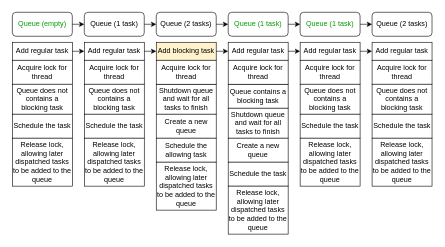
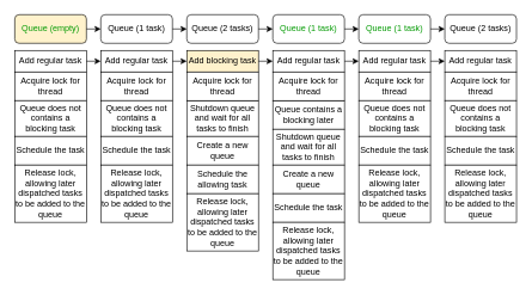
  <mxCell id="0" />
  <mxCell id="1" parent="0" />
- <mxCell id="2" value="&lt;font color=&quot;#009900&quot;&gt;Queue (empty)&lt;/font&gt;" style="rounded=1;whiteSpace=wrap;html=1;" vertex="1" parent="1"><mxGeometry x="20" y="20" width="100" height="40" as="geometry" /></mxCell>
+ <mxCell id="2" value="&lt;font color=&quot;#009900&quot;&gt;Queue (empty)&lt;/font&gt;" style="rounded=1;whiteSpace=wrap;html=1;fillColor=#fff2cc;" vertex="1" parent="1"><mxGeometry x="20" y="20" width="100" height="40" as="geometry" /></mxCell>
  <mxCell id="3" value="Add regular task" style="rounded=0;whiteSpace=wrap;html=1;" vertex="1" parent="1"><mxGeometry x="20" y="70" width="100" height="30" as="geometry" /></mxCell>
  <mxCell id="4" value="Queue (1 task)" style="rounded=1;whiteSpace=wrap;html=1;" vertex="1" parent="1"><mxGeometry x="140" y="20" width="100" height="40" as="geometry" /></mxCell>
  <mxCell id="5" value="Add regular task" style="rounded=0;whiteSpace=wrap;html=1;" vertex="1" parent="1"><mxGeometry x="140" y="70" width="100" height="30" as="geometry" /></mxCell>
  <mxCell id="6" value="Queue (2 tasks)" style="rounded=1;whiteSpace=wrap;html=1;" vertex="1" parent="1"><mxGeometry x="260" y="20" width="100" height="40" as="geometry" /></mxCell>
  <mxCell id="7" value="Add blocking task" style="rounded=0;whiteSpace=wrap;html=1;fillColor=#fff2cc;" vertex="1" parent="1"><mxGeometry x="260" y="70" width="100" height="30" as="geometry" /></mxCell>
  <mxCell id="8" value="" style="endArrow=classic;html=1;rounded=0;exitX=1;exitY=0.5;exitDx=0;exitDy=0;entryX=0;entryY=0.5;entryDx=0;entryDy=0;" edge="1" parent="1" source="2" target="4"><mxGeometry width="50" height="50" relative="1" as="geometry"><mxPoint x="240" y="130" as="sourcePoint" /><mxPoint x="290" y="80" as="targetPoint" /></mxGeometry></mxCell>
  <mxCell id="9" value="" style="endArrow=classic;html=1;rounded=0;entryX=0;entryY=0.5;entryDx=0;entryDy=0;exitX=1;exitY=0.5;exitDx=0;exitDy=0;" edge="1" parent="1" source="3" target="5"><mxGeometry width="50" height="50" relative="1" as="geometry"><mxPoint x="120" y="100" as="sourcePoint" /><mxPoint x="180" y="100" as="targetPoint" /></mxGeometry></mxCell>
  <mxCell id="10" value="" style="endArrow=classic;html=1;rounded=0;exitX=1;exitY=0.5;exitDx=0;exitDy=0;entryX=0;entryY=0.5;entryDx=0;entryDy=0;" edge="1" parent="1" source="4" target="6"><mxGeometry width="50" height="50" relative="1" as="geometry"><mxPoint x="160" y="70" as="sourcePoint" /><mxPoint x="200" y="70" as="targetPoint" /></mxGeometry></mxCell>
  <mxCell id="11" value="" style="endArrow=classic;html=1;rounded=0;exitX=1;exitY=0.5;exitDx=0;exitDy=0;entryX=0;entryY=0.5;entryDx=0;entryDy=0;" edge="1" parent="1" source="5" target="7"><mxGeometry width="50" height="50" relative="1" as="geometry"><mxPoint x="170" y="70" as="sourcePoint" /><mxPoint x="210" y="70" as="targetPoint" /></mxGeometry></mxCell>
  <mxCell id="12" value="Shutdown queue and wait for all tasks to finish" style="rounded=0;whiteSpace=wrap;html=1;" vertex="1" parent="1"><mxGeometry x="260" y="140" width="100" height="50" as="geometry" /></mxCell>
  <mxCell id="13" value="Create a new queue" style="rounded=0;whiteSpace=wrap;html=1;" vertex="1" parent="1"><mxGeometry x="260" y="190" width="100" height="40" as="geometry" /></mxCell>
  <mxCell id="14" value="Schedule the allowing task" style="rounded=0;whiteSpace=wrap;html=1;" vertex="1" parent="1"><mxGeometry x="260" y="230" width="100" height="40" as="geometry" /></mxCell>
  <mxCell id="15" value="&lt;font color=&quot;#009900&quot;&gt;Queue (1 task)&lt;/font&gt;" style="rounded=1;whiteSpace=wrap;html=1;" vertex="1" parent="1"><mxGeometry x="380" y="20" width="100" height="40" as="geometry" /></mxCell>
  <mxCell id="16" value="Acquire lock for thread" style="rounded=0;whiteSpace=wrap;html=1;" vertex="1" parent="1"><mxGeometry x="260" y="100" width="100" height="40" as="geometry" /></mxCell>
  <mxCell id="17" value="Release lock, allowing later dispatched tasks to be added to the queue" style="rounded=0;whiteSpace=wrap;html=1;" vertex="1" parent="1"><mxGeometry x="260" y="270" width="100" height="80" as="geometry" /></mxCell>
  <mxCell id="18" value="Add regular task" style="rounded=0;whiteSpace=wrap;html=1;" vertex="1" parent="1"><mxGeometry x="380" y="70" width="100" height="30" as="geometry" /></mxCell>
- <mxCell id="19" value="Queue contains a blocking task" style="rounded=0;whiteSpace=wrap;html=1;" vertex="1" parent="1"><mxGeometry x="380" y="140" width="100" height="40" as="geometry" /></mxCell>
+ <mxCell id="19" value="Queue contains a blocking later" style="rounded=0;whiteSpace=wrap;html=1;" vertex="1" parent="1"><mxGeometry x="380" y="140" width="100" height="40" as="geometry" /></mxCell>
  <mxCell id="20" value="Acquire lock for thread" style="rounded=0;whiteSpace=wrap;html=1;" vertex="1" parent="1"><mxGeometry x="380" y="100" width="100" height="40" as="geometry" /></mxCell>
  <mxCell id="21" value="Shutdown queue and wait for all tasks to finish" style="rounded=0;whiteSpace=wrap;html=1;" vertex="1" parent="1"><mxGeometry x="380" y="180" width="100" height="50" as="geometry" /></mxCell>
  <mxCell id="22" value="Create a new queue" style="rounded=0;whiteSpace=wrap;html=1;" vertex="1" parent="1"><mxGeometry x="380" y="230" width="100" height="40" as="geometry" /></mxCell>
  <mxCell id="23" value="Schedule the task" style="rounded=0;whiteSpace=wrap;html=1;" vertex="1" parent="1"><mxGeometry x="380" y="270" width="100" height="40" as="geometry" /></mxCell>
  <mxCell id="24" value="Release lock, allowing later dispatched tasks to be added to the queue" style="rounded=0;whiteSpace=wrap;html=1;" vertex="1" parent="1"><mxGeometry x="380" y="310" width="100" height="80" as="geometry" /></mxCell>
  <mxCell id="25" value="&lt;font color=&quot;#009900&quot;&gt;Queue (1 task)&lt;/font&gt;" style="rounded=1;whiteSpace=wrap;html=1;" vertex="1" parent="1"><mxGeometry x="500" y="20" width="100" height="40" as="geometry" /></mxCell>
  <mxCell id="26" value="Add regular task" style="rounded=0;whiteSpace=wrap;html=1;" vertex="1" parent="1"><mxGeometry x="500" y="70" width="100" height="30" as="geometry" /></mxCell>
  <mxCell id="27" value="Queue (2 tasks)" style="rounded=1;whiteSpace=wrap;html=1;" vertex="1" parent="1"><mxGeometry x="620" y="20" width="100" height="40" as="geometry" /></mxCell>
  <mxCell id="28" value="Add regular task" style="rounded=0;whiteSpace=wrap;html=1;" vertex="1" parent="1"><mxGeometry x="620" y="70" width="100" height="30" as="geometry" /></mxCell>
  <mxCell id="29" value="" style="endArrow=classic;html=1;rounded=0;exitX=1;exitY=0.5;exitDx=0;exitDy=0;entryX=0;entryY=0.5;entryDx=0;entryDy=0;" edge="1" parent="1" source="6" target="15"><mxGeometry width="50" height="50" relative="1" as="geometry"><mxPoint x="250" y="50" as="sourcePoint" /><mxPoint x="270" y="50" as="targetPoint" /></mxGeometry></mxCell>
  <mxCell id="30" value="" style="endArrow=classic;html=1;rounded=0;exitX=1;exitY=0.5;exitDx=0;exitDy=0;entryX=0;entryY=0.5;entryDx=0;entryDy=0;" edge="1" parent="1" source="7" target="18"><mxGeometry width="50" height="50" relative="1" as="geometry"><mxPoint x="260" y="60" as="sourcePoint" /><mxPoint x="280" y="60" as="targetPoint" /></mxGeometry></mxCell>
  <mxCell id="31" value="" style="endArrow=classic;html=1;rounded=0;exitX=1;exitY=0.5;exitDx=0;exitDy=0;entryX=0;entryY=0.5;entryDx=0;entryDy=0;" edge="1" parent="1" source="15" target="25"><mxGeometry width="50" height="50" relative="1" as="geometry"><mxPoint x="270" y="70" as="sourcePoint" /><mxPoint x="290" y="70" as="targetPoint" /></mxGeometry></mxCell>
  <mxCell id="32" value="" style="endArrow=classic;html=1;rounded=0;exitX=1;exitY=0.5;exitDx=0;exitDy=0;entryX=0;entryY=0.5;entryDx=0;entryDy=0;" edge="1" parent="1" source="18" target="26"><mxGeometry width="50" height="50" relative="1" as="geometry"><mxPoint x="280" y="80" as="sourcePoint" /><mxPoint x="300" y="80" as="targetPoint" /></mxGeometry></mxCell>
  <mxCell id="33" value="" style="endArrow=classic;html=1;rounded=0;exitX=1;exitY=0.5;exitDx=0;exitDy=0;entryX=0;entryY=0.5;entryDx=0;entryDy=0;" edge="1" parent="1" source="25" target="27"><mxGeometry width="50" height="50" relative="1" as="geometry"><mxPoint x="290" y="90" as="sourcePoint" /><mxPoint x="310" y="90" as="targetPoint" /></mxGeometry></mxCell>
  <mxCell id="34" value="" style="endArrow=classic;html=1;rounded=0;exitX=1;exitY=0.5;exitDx=0;exitDy=0;entryX=0;entryY=0.5;entryDx=0;entryDy=0;" edge="1" parent="1" source="26" target="28"><mxGeometry width="50" height="50" relative="1" as="geometry"><mxPoint x="610" y="50" as="sourcePoint" /><mxPoint x="630" y="50" as="targetPoint" /></mxGeometry></mxCell>
  <mxCell id="35" value="Acquire lock for thread" style="rounded=0;whiteSpace=wrap;html=1;" vertex="1" parent="1"><mxGeometry x="20" y="100" width="100" height="40" as="geometry" /></mxCell>
  <mxCell id="36" value="Queue does not contains a blocking task" style="rounded=0;whiteSpace=wrap;html=1;" vertex="1" parent="1"><mxGeometry x="20" y="140" width="100" height="50" as="geometry" /></mxCell>
  <mxCell id="37" value="Schedule the task" style="rounded=0;whiteSpace=wrap;html=1;" vertex="1" parent="1"><mxGeometry x="20" y="190" width="100" height="40" as="geometry" /></mxCell>
  <mxCell id="38" value="Release lock, allowing later dispatched tasks to be added to the queue" style="rounded=0;whiteSpace=wrap;html=1;" vertex="1" parent="1"><mxGeometry x="20" y="230" width="100" height="80" as="geometry" /></mxCell>
  <mxCell id="39" value="Acquire lock for thread" style="rounded=0;whiteSpace=wrap;html=1;" vertex="1" parent="1"><mxGeometry x="140" y="100" width="100" height="40" as="geometry" /></mxCell>
  <mxCell id="40" value="Queue does not contains a blocking task" style="rounded=0;whiteSpace=wrap;html=1;" vertex="1" parent="1"><mxGeometry x="140" y="140" width="100" height="50" as="geometry" /></mxCell>
  <mxCell id="41" value="Schedule the task" style="rounded=0;whiteSpace=wrap;html=1;" vertex="1" parent="1"><mxGeometry x="140" y="190" width="100" height="40" as="geometry" /></mxCell>
  <mxCell id="42" value="Release lock, allowing later dispatched tasks to be added to the queue" style="rounded=0;whiteSpace=wrap;html=1;" vertex="1" parent="1"><mxGeometry x="140" y="230" width="100" height="80" as="geometry" /></mxCell>
  <mxCell id="43" value="Acquire lock for thread" style="rounded=0;whiteSpace=wrap;html=1;" vertex="1" parent="1"><mxGeometry x="500" y="100" width="100" height="40" as="geometry" /></mxCell>
  <mxCell id="44" value="Queue does not contains a blocking task" style="rounded=0;whiteSpace=wrap;html=1;" vertex="1" parent="1"><mxGeometry x="500" y="140" width="100" height="50" as="geometry" /></mxCell>
  <mxCell id="45" value="Schedule the task" style="rounded=0;whiteSpace=wrap;html=1;" vertex="1" parent="1"><mxGeometry x="500" y="190" width="100" height="40" as="geometry" /></mxCell>
  <mxCell id="46" value="Release lock, allowing later dispatched tasks to be added to the queue" style="rounded=0;whiteSpace=wrap;html=1;" vertex="1" parent="1"><mxGeometry x="500" y="230" width="100" height="80" as="geometry" /></mxCell>
  <mxCell id="47" value="Acquire lock for thread" style="rounded=0;whiteSpace=wrap;html=1;" vertex="1" parent="1"><mxGeometry x="620" y="100" width="100" height="40" as="geometry" /></mxCell>
  <mxCell id="48" value="Queue does not contains a blocking task" style="rounded=0;whiteSpace=wrap;html=1;" vertex="1" parent="1"><mxGeometry x="620" y="140" width="100" height="50" as="geometry" /></mxCell>
  <mxCell id="49" value="Schedule the task" style="rounded=0;whiteSpace=wrap;html=1;" vertex="1" parent="1"><mxGeometry x="620" y="190" width="100" height="40" as="geometry" /></mxCell>
  <mxCell id="50" value="Release lock, allowing later dispatched tasks to be added to the queue" style="rounded=0;whiteSpace=wrap;html=1;" vertex="1" parent="1"><mxGeometry x="620" y="230" width="100" height="80" as="geometry" /></mxCell>
